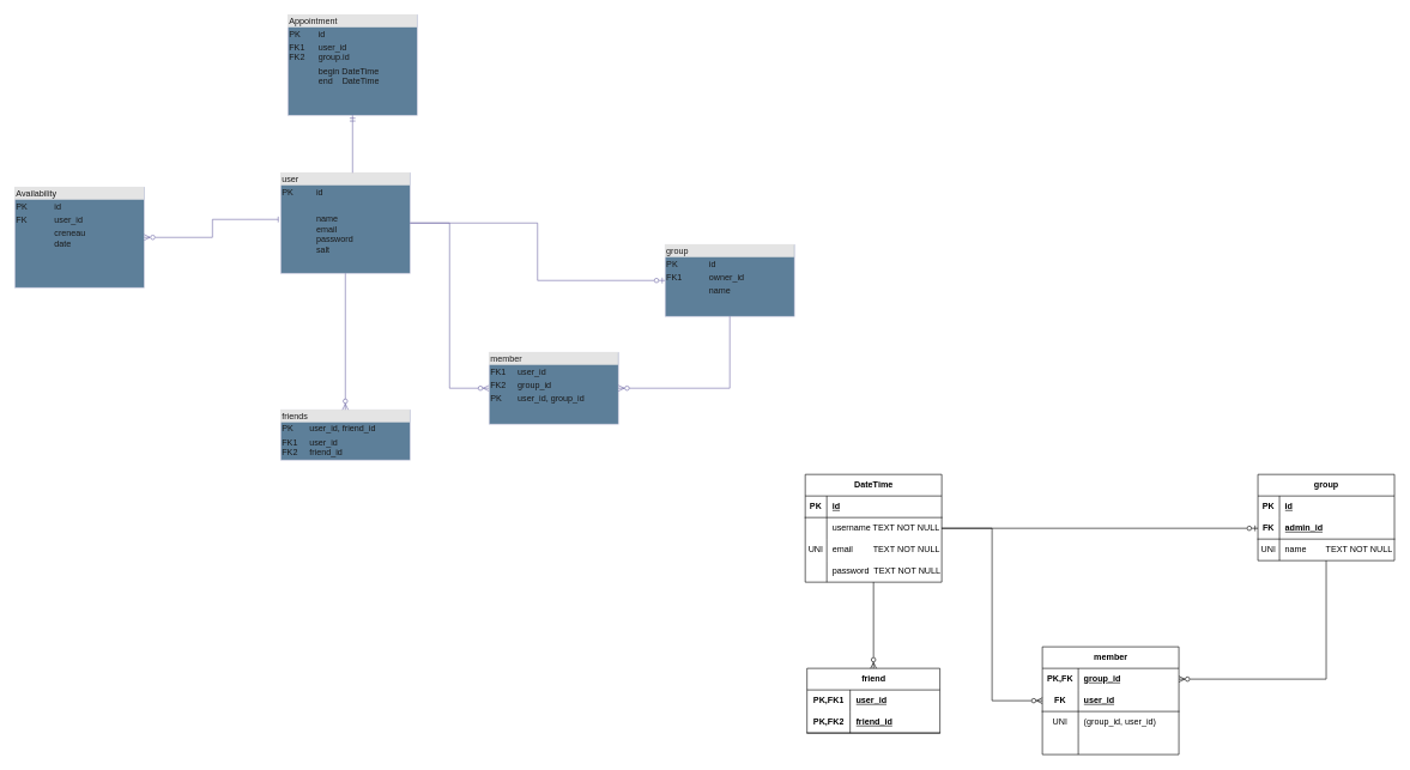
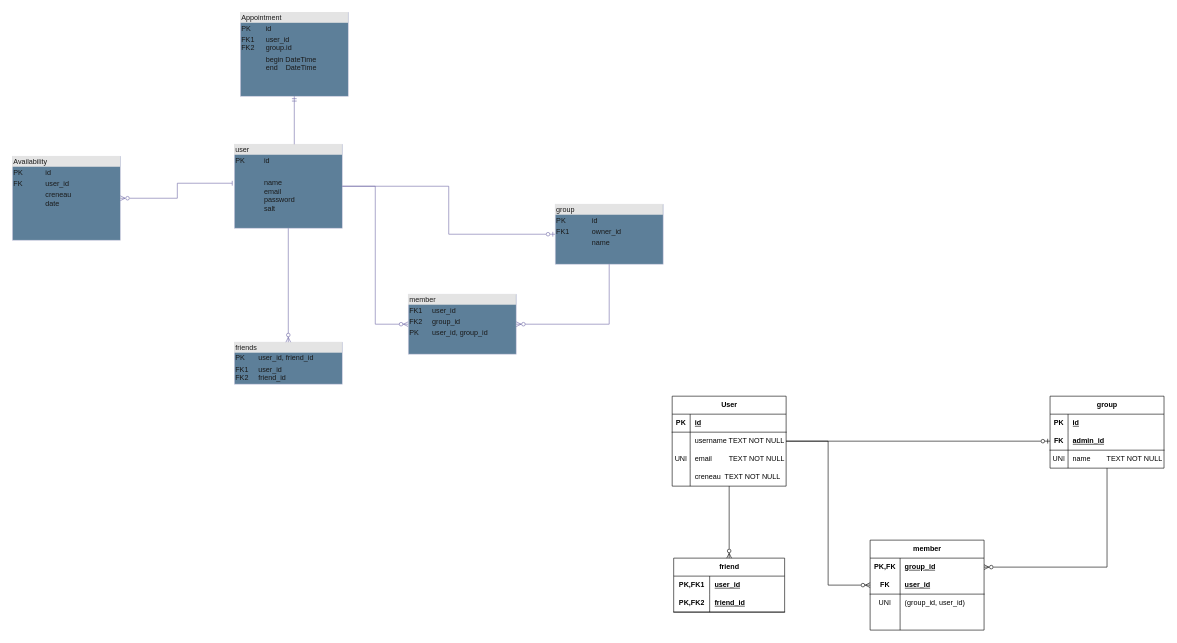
  <mxCell id="0" />
  <mxCell id="1" parent="0" />
  <mxCell id="2" value="&lt;div style=&quot;box-sizing: border-box; width: 100%; background: rgb(228, 228, 228); padding: 2px;&quot;&gt;user&lt;/div&gt;&lt;table style=&quot;width:100%;font-size:1em;&quot; cellpadding=&quot;2&quot; cellspacing=&quot;0&quot;&gt;&lt;tbody&gt;&lt;tr&gt;&lt;td&gt;PK&lt;/td&gt;&lt;td&gt;id&lt;/td&gt;&lt;/tr&gt;&lt;tr&gt;&lt;td&gt;&lt;br&gt;&lt;/td&gt;&lt;td&gt;&lt;br&gt;&lt;/td&gt;&lt;/tr&gt;&lt;tr&gt;&lt;td&gt;&lt;/td&gt;&lt;td&gt;name&lt;br&gt;email&amp;nbsp;&lt;br&gt;password&lt;br&gt;salt&lt;br&gt;&lt;br&gt;&lt;/td&gt;&lt;/tr&gt;&lt;/tbody&gt;&lt;/table&gt;" style="verticalAlign=top;align=left;overflow=fill;html=1;whiteSpace=wrap;labelBackgroundColor=none;fillColor=#5D7F99;strokeColor=#D0CEE2;fontColor=#1A1A1A;" parent="1" vertex="1"><mxGeometry x="390" y="240" width="180" height="140" as="geometry" /></mxCell>
  <mxCell id="3" value="&lt;div style=&quot;box-sizing: border-box; width: 100%; background: rgb(228, 228, 228); padding: 2px;&quot;&gt;friends&lt;/div&gt;&lt;table style=&quot;width:100%;font-size:1em;&quot; cellpadding=&quot;2&quot; cellspacing=&quot;0&quot;&gt;&lt;tbody&gt;&lt;tr&gt;&lt;td&gt;PK&lt;/td&gt;&lt;td&gt;user_id, friend_id&lt;/td&gt;&lt;/tr&gt;&lt;tr&gt;&lt;td&gt;FK1&lt;br&gt;FK2&lt;br&gt;&lt;/td&gt;&lt;td&gt;user_id&lt;br&gt;friend_id&lt;/td&gt;&lt;/tr&gt;&lt;tr&gt;&lt;td&gt;&lt;br&gt;&lt;br&gt;&lt;/td&gt;&lt;td&gt;&lt;br&gt;&lt;br&gt;&lt;br&gt;&lt;br&gt;&lt;br&gt;&lt;/td&gt;&lt;/tr&gt;&lt;/tbody&gt;&lt;/table&gt;" style="verticalAlign=top;align=left;overflow=fill;html=1;whiteSpace=wrap;labelBackgroundColor=none;fillColor=#5D7F99;strokeColor=#D0CEE2;fontColor=#1A1A1A;" parent="1" vertex="1"><mxGeometry x="390" y="570" width="180" height="70" as="geometry" /></mxCell>
  <mxCell id="4" value="" style="fontSize=12;html=1;endArrow=ERzeroToMany;endFill=1;rounded=0;exitX=0.5;exitY=1;exitDx=0;exitDy=0;entryX=0.5;entryY=0;entryDx=0;entryDy=0;labelBackgroundColor=none;strokeColor=#736CA8;fontColor=default;" parent="1" source="2" target="3" edge="1"><mxGeometry width="100" height="100" relative="1" as="geometry"><mxPoint x="530" y="660" as="sourcePoint" /><mxPoint x="630" y="560" as="targetPoint" /></mxGeometry></mxCell>
  <mxCell id="5" style="edgeStyle=orthogonalEdgeStyle;rounded=0;orthogonalLoop=1;jettySize=auto;html=1;exitX=0;exitY=0.5;exitDx=0;exitDy=0;startArrow=ERzeroToOne;startFill=0;endArrow=none;labelBackgroundColor=none;strokeColor=#736CA8;fontColor=default;" parent="1" source="6" target="2" edge="1"><mxGeometry relative="1" as="geometry" /></mxCell>
  <mxCell id="6" value="&lt;div style=&quot;box-sizing: border-box; width: 100%; background: rgb(228, 228, 228); padding: 2px;&quot;&gt;group&lt;/div&gt;&lt;table style=&quot;width:100%;font-size:1em;&quot; cellpadding=&quot;2&quot; cellspacing=&quot;0&quot;&gt;&lt;tbody&gt;&lt;tr&gt;&lt;td&gt;PK&lt;/td&gt;&lt;td&gt;id&lt;/td&gt;&lt;/tr&gt;&lt;tr&gt;&lt;td&gt;FK1&lt;/td&gt;&lt;td&gt;owner_id&lt;/td&gt;&lt;/tr&gt;&lt;tr&gt;&lt;td&gt;&lt;/td&gt;&lt;td&gt;name&lt;br&gt;&lt;/td&gt;&lt;/tr&gt;&lt;/tbody&gt;&lt;/table&gt;" style="verticalAlign=top;align=left;overflow=fill;html=1;whiteSpace=wrap;labelBackgroundColor=none;fillColor=#5D7F99;strokeColor=#D0CEE2;fontColor=#1A1A1A;" parent="1" vertex="1"><mxGeometry x="925" y="340" width="180" height="100" as="geometry" /></mxCell>
  <mxCell id="7" value="" style="fontSize=12;html=1;endArrow=ERzeroToMany;endFill=1;rounded=0;exitX=1;exitY=0.5;exitDx=0;exitDy=0;entryX=0;entryY=0.5;entryDx=0;entryDy=0;edgeStyle=orthogonalEdgeStyle;labelBackgroundColor=none;strokeColor=#736CA8;fontColor=default;" parent="1" source="2" target="8" edge="1"><mxGeometry width="100" height="100" relative="1" as="geometry"><mxPoint x="490" y="470" as="sourcePoint" /><mxPoint x="490" y="580" as="targetPoint" /></mxGeometry></mxCell>
  <mxCell id="8" value="&lt;div style=&quot;box-sizing: border-box; width: 100%; background: rgb(228, 228, 228); padding: 2px;&quot;&gt;member&lt;/div&gt;&lt;table style=&quot;width:100%;font-size:1em;&quot; cellpadding=&quot;2&quot; cellspacing=&quot;0&quot;&gt;&lt;tbody&gt;&lt;tr&gt;&lt;td&gt;FK1&lt;/td&gt;&lt;td&gt;user_id&lt;/td&gt;&lt;/tr&gt;&lt;tr&gt;&lt;td&gt;FK2&lt;/td&gt;&lt;td&gt;group_id&lt;/td&gt;&lt;/tr&gt;&lt;tr&gt;&lt;td&gt;PK&lt;/td&gt;&lt;td&gt;user_id, group_id&lt;/td&gt;&lt;/tr&gt;&lt;/tbody&gt;&lt;/table&gt;" style="verticalAlign=top;align=left;overflow=fill;html=1;whiteSpace=wrap;labelBackgroundColor=none;fillColor=#5D7F99;strokeColor=#D0CEE2;fontColor=#1A1A1A;" parent="1" vertex="1"><mxGeometry x="680" y="490" width="180" height="100" as="geometry" /></mxCell>
  <mxCell id="9" value="&lt;div style=&quot;box-sizing: border-box; width: 100%; background: rgb(228, 228, 228); padding: 2px;&quot;&gt;Appointment&lt;/div&gt;&lt;table style=&quot;width:100%;font-size:1em;&quot; cellpadding=&quot;2&quot; cellspacing=&quot;0&quot;&gt;&lt;tbody&gt;&lt;tr&gt;&lt;td&gt;PK&lt;/td&gt;&lt;td&gt;id&lt;/td&gt;&lt;/tr&gt;&lt;tr&gt;&lt;td&gt;FK1&lt;br&gt;FK2&lt;/td&gt;&lt;td&gt;user_id&lt;br&gt;group.id&lt;/td&gt;&lt;/tr&gt;&lt;tr&gt;&lt;td&gt;&lt;br&gt;&lt;/td&gt;&lt;td&gt;begin DateTime&lt;br&gt;end&amp;nbsp; &amp;nbsp; DateTime&lt;br&gt;&lt;br&gt;&lt;/td&gt;&lt;/tr&gt;&lt;/tbody&gt;&lt;/table&gt;" style="verticalAlign=top;align=left;overflow=fill;html=1;whiteSpace=wrap;labelBackgroundColor=none;fillColor=#5D7F99;strokeColor=#D0CEE2;fontColor=#1A1A1A;" parent="1" vertex="1"><mxGeometry x="400" y="20" width="180" height="140" as="geometry" /></mxCell>
  <mxCell id="10" value="" style="fontSize=12;html=1;endArrow=ERmandOne;rounded=0;entryX=0.5;entryY=1;entryDx=0;entryDy=0;labelBackgroundColor=none;strokeColor=#736CA8;fontColor=default;" parent="1" target="9" edge="1"><mxGeometry width="100" height="100" relative="1" as="geometry"><mxPoint x="490" y="240" as="sourcePoint" /><mxPoint x="440" y="340" as="targetPoint" /></mxGeometry></mxCell>
  <mxCell id="11" value="" style="fontSize=12;html=1;endArrow=ERzeroToMany;endFill=1;rounded=0;exitX=0.5;exitY=1;exitDx=0;exitDy=0;entryX=1;entryY=0.5;entryDx=0;entryDy=0;edgeStyle=orthogonalEdgeStyle;labelBackgroundColor=none;strokeColor=#736CA8;fontColor=default;" parent="1" source="6" target="8" edge="1"><mxGeometry width="100" height="100" relative="1" as="geometry"><mxPoint x="490" y="470" as="sourcePoint" /><mxPoint x="490" y="580" as="targetPoint" /></mxGeometry></mxCell>
  <mxCell id="12" value="&lt;div style=&quot;box-sizing: border-box; width: 100%; background: rgb(228, 228, 228); padding: 2px;&quot;&gt;Availability&lt;/div&gt;&lt;table style=&quot;width:100%;font-size:1em;&quot; cellpadding=&quot;2&quot; cellspacing=&quot;0&quot;&gt;&lt;tbody&gt;&lt;tr&gt;&lt;td&gt;PK&lt;/td&gt;&lt;td&gt;id&lt;/td&gt;&lt;/tr&gt;&lt;tr&gt;&lt;td&gt;FK&lt;br&gt;&lt;/td&gt;&lt;td&gt;user_id&lt;br&gt;&lt;/td&gt;&lt;/tr&gt;&lt;tr&gt;&lt;td&gt;&lt;br&gt;&lt;/td&gt;&lt;td&gt;creneau&lt;br&gt;date&lt;br&gt;&lt;br&gt;&lt;/td&gt;&lt;/tr&gt;&lt;/tbody&gt;&lt;/table&gt;" style="verticalAlign=top;align=left;overflow=fill;html=1;whiteSpace=wrap;labelBackgroundColor=none;fillColor=#5D7F99;strokeColor=#D0CEE2;fontColor=#1A1A1A;" parent="1" vertex="1"><mxGeometry x="20" y="260" width="180" height="140" as="geometry" /></mxCell>
  <mxCell id="13" style="edgeStyle=orthogonalEdgeStyle;rounded=0;orthogonalLoop=1;jettySize=auto;html=1;exitX=1;exitY=0.5;exitDx=0;exitDy=0;entryX=-0.019;entryY=0.464;entryDx=0;entryDy=0;entryPerimeter=0;strokeColor=#736CA8;fontColor=#1A1A1A;endArrow=baseDash;endFill=0;startArrow=ERzeroToMany;startFill=0;" parent="1" source="12" target="2" edge="1"><mxGeometry relative="1" as="geometry" /></mxCell>
  <mxCell id="14" value="friend" style="shape=table;startSize=30;container=1;collapsible=1;childLayout=tableLayout;fixedRows=1;rowLines=0;fontStyle=1;align=center;resizeLast=1;html=1;whiteSpace=wrap;" parent="1" vertex="1"><mxGeometry x="1122.5" y="930" width="185" height="90" as="geometry" /></mxCell>
  <mxCell id="15" value="" style="shape=tableRow;horizontal=0;startSize=0;swimlaneHead=0;swimlaneBody=0;fillColor=none;collapsible=0;dropTarget=0;points=[[0,0.5],[1,0.5]];portConstraint=eastwest;top=0;left=0;right=0;bottom=0;html=1;" parent="14" vertex="1"><mxGeometry y="30" width="185" height="30" as="geometry" /></mxCell>
  <mxCell id="16" value="PK,FK1" style="shape=partialRectangle;connectable=0;fillColor=none;top=0;left=0;bottom=0;right=0;fontStyle=1;overflow=hidden;html=1;whiteSpace=wrap;" parent="15" vertex="1"><mxGeometry width="60" height="30" as="geometry"><mxRectangle width="60" height="30" as="alternateBounds" /></mxGeometry></mxCell>
  <mxCell id="17" value="user_id" style="shape=partialRectangle;connectable=0;fillColor=none;top=0;left=0;bottom=0;right=0;align=left;spacingLeft=6;fontStyle=5;overflow=hidden;html=1;whiteSpace=wrap;" parent="15" vertex="1"><mxGeometry x="60" width="125" height="30" as="geometry"><mxRectangle width="125" height="30" as="alternateBounds" /></mxGeometry></mxCell>
  <mxCell id="18" value="" style="shape=tableRow;horizontal=0;startSize=0;swimlaneHead=0;swimlaneBody=0;fillColor=none;collapsible=0;dropTarget=0;points=[[0,0.5],[1,0.5]];portConstraint=eastwest;top=0;left=0;right=0;bottom=1;html=1;" parent="14" vertex="1"><mxGeometry y="60" width="185" height="30" as="geometry" /></mxCell>
  <mxCell id="19" value="PK,FK2" style="shape=partialRectangle;connectable=0;fillColor=none;top=0;left=0;bottom=0;right=0;fontStyle=1;overflow=hidden;html=1;whiteSpace=wrap;" parent="18" vertex="1"><mxGeometry width="60" height="30" as="geometry"><mxRectangle width="60" height="30" as="alternateBounds" /></mxGeometry></mxCell>
  <mxCell id="20" value="friend_id" style="shape=partialRectangle;connectable=0;fillColor=none;top=0;left=0;bottom=0;right=0;align=left;spacingLeft=6;fontStyle=5;overflow=hidden;html=1;whiteSpace=wrap;" parent="18" vertex="1"><mxGeometry x="60" width="125" height="30" as="geometry"><mxRectangle width="125" height="30" as="alternateBounds" /></mxGeometry></mxCell>
  <mxCell id="21" style="edgeStyle=orthogonalEdgeStyle;rounded=0;orthogonalLoop=1;jettySize=auto;html=1;entryX=0.5;entryY=0;entryDx=0;entryDy=0;endArrow=ERzeroToMany;endFill=0;" parent="1" source="24" target="14" edge="1"><mxGeometry relative="1" as="geometry" /></mxCell>
  <mxCell id="22" style="edgeStyle=orthogonalEdgeStyle;rounded=0;orthogonalLoop=1;jettySize=auto;html=1;entryX=0;entryY=0.5;entryDx=0;entryDy=0;endArrow=ERzeroToMany;endFill=0;" edge="1" parent="1" source="24" target="52"><mxGeometry relative="1" as="geometry"><Array as="points"><mxPoint x="1380" y="735" /><mxPoint x="1380" y="975" /></Array></mxGeometry></mxCell>
  <mxCell id="23" style="edgeStyle=orthogonalEdgeStyle;rounded=0;orthogonalLoop=1;jettySize=auto;html=1;entryX=0;entryY=0.5;entryDx=0;entryDy=0;endArrow=ERzeroToOne;endFill=0;" edge="1" parent="1" source="24" target="42"><mxGeometry relative="1" as="geometry" /></mxCell>
- <mxCell id="24" value="DateTime" style="shape=table;startSize=30;container=1;collapsible=1;childLayout=tableLayout;fixedRows=1;rowLines=0;fontStyle=1;align=center;resizeLast=1;html=1;" parent="1" vertex="1"><mxGeometry x="1120" y="660" width="190" height="150" as="geometry" /></mxCell>
+ <mxCell id="24" value="User" style="shape=table;startSize=30;container=1;collapsible=1;childLayout=tableLayout;fixedRows=1;rowLines=0;fontStyle=1;align=center;resizeLast=1;html=1;" parent="1" vertex="1"><mxGeometry x="1120" y="660" width="190" height="150" as="geometry" /></mxCell>
  <mxCell id="25" value="" style="shape=tableRow;horizontal=0;startSize=0;swimlaneHead=0;swimlaneBody=0;fillColor=none;collapsible=0;dropTarget=0;points=[[0,0.5],[1,0.5]];portConstraint=eastwest;top=0;left=0;right=0;bottom=1;" parent="24" vertex="1"><mxGeometry y="30" width="190" height="30" as="geometry" /></mxCell>
  <mxCell id="26" value="PK" style="shape=partialRectangle;connectable=0;fillColor=none;top=0;left=0;bottom=0;right=0;fontStyle=1;overflow=hidden;whiteSpace=wrap;html=1;" parent="25" vertex="1"><mxGeometry width="30" height="30" as="geometry"><mxRectangle width="30" height="30" as="alternateBounds" /></mxGeometry></mxCell>
  <mxCell id="27" value="id" style="shape=partialRectangle;connectable=0;fillColor=none;top=0;left=0;bottom=0;right=0;align=left;spacingLeft=6;fontStyle=5;overflow=hidden;whiteSpace=wrap;html=1;" parent="25" vertex="1"><mxGeometry x="30" width="160" height="30" as="geometry"><mxRectangle width="160" height="30" as="alternateBounds" /></mxGeometry></mxCell>
  <mxCell id="28" value="" style="shape=tableRow;horizontal=0;startSize=0;swimlaneHead=0;swimlaneBody=0;fillColor=none;collapsible=0;dropTarget=0;points=[[0,0.5],[1,0.5]];portConstraint=eastwest;top=0;left=0;right=0;bottom=0;" parent="24" vertex="1"><mxGeometry y="60" width="190" height="30" as="geometry" /></mxCell>
  <mxCell id="29" value="" style="shape=partialRectangle;connectable=0;fillColor=none;top=0;left=0;bottom=0;right=0;editable=1;overflow=hidden;whiteSpace=wrap;html=1;" parent="28" vertex="1"><mxGeometry width="30" height="30" as="geometry"><mxRectangle width="30" height="30" as="alternateBounds" /></mxGeometry></mxCell>
  <mxCell id="30" value="username TEXT NOT NULL" style="shape=partialRectangle;connectable=0;fillColor=none;top=0;left=0;bottom=0;right=0;align=left;spacingLeft=6;overflow=hidden;whiteSpace=wrap;html=1;" parent="28" vertex="1"><mxGeometry x="30" width="160" height="30" as="geometry"><mxRectangle width="160" height="30" as="alternateBounds" /></mxGeometry></mxCell>
  <mxCell id="31" value="" style="shape=tableRow;horizontal=0;startSize=0;swimlaneHead=0;swimlaneBody=0;fillColor=none;collapsible=0;dropTarget=0;points=[[0,0.5],[1,0.5]];portConstraint=eastwest;top=0;left=0;right=0;bottom=0;" parent="24" vertex="1"><mxGeometry y="90" width="190" height="30" as="geometry" /></mxCell>
  <mxCell id="32" value="UNI" style="shape=partialRectangle;connectable=0;fillColor=none;top=0;left=0;bottom=0;right=0;editable=1;overflow=hidden;whiteSpace=wrap;html=1;" parent="31" vertex="1"><mxGeometry width="30" height="30" as="geometry"><mxRectangle width="30" height="30" as="alternateBounds" /></mxGeometry></mxCell>
  <mxCell id="33" value="email &lt;span style=&quot;white-space: pre;&quot;&gt;&#09;&lt;/span&gt;&amp;nbsp;TEXT NOT NULL" style="shape=partialRectangle;connectable=0;fillColor=none;top=0;left=0;bottom=0;right=0;align=left;spacingLeft=6;overflow=hidden;whiteSpace=wrap;html=1;" parent="31" vertex="1"><mxGeometry x="30" width="160" height="30" as="geometry"><mxRectangle width="160" height="30" as="alternateBounds" /></mxGeometry></mxCell>
  <mxCell id="34" value="" style="shape=tableRow;horizontal=0;startSize=0;swimlaneHead=0;swimlaneBody=0;fillColor=none;collapsible=0;dropTarget=0;points=[[0,0.5],[1,0.5]];portConstraint=eastwest;top=0;left=0;right=0;bottom=0;" parent="24" vertex="1"><mxGeometry y="120" width="190" height="30" as="geometry" /></mxCell>
  <mxCell id="35" value="" style="shape=partialRectangle;connectable=0;fillColor=none;top=0;left=0;bottom=0;right=0;editable=1;overflow=hidden;whiteSpace=wrap;html=1;" parent="34" vertex="1"><mxGeometry width="30" height="30" as="geometry"><mxRectangle width="30" height="30" as="alternateBounds" /></mxGeometry></mxCell>
- <mxCell id="36" value="password&amp;nbsp; TEXT NOT NULL" style="shape=partialRectangle;connectable=0;fillColor=none;top=0;left=0;bottom=0;right=0;align=left;spacingLeft=6;overflow=hidden;whiteSpace=wrap;html=1;" parent="34" vertex="1"><mxGeometry x="30" width="160" height="30" as="geometry"><mxRectangle width="160" height="30" as="alternateBounds" /></mxGeometry></mxCell>
+ <mxCell id="36" value="creneau&amp;nbsp; TEXT NOT NULL" style="shape=partialRectangle;connectable=0;fillColor=none;top=0;left=0;bottom=0;right=0;align=left;spacingLeft=6;overflow=hidden;whiteSpace=wrap;html=1;" parent="34" vertex="1"><mxGeometry x="30" width="160" height="30" as="geometry"><mxRectangle width="160" height="30" as="alternateBounds" /></mxGeometry></mxCell>
  <mxCell id="37" style="edgeStyle=orthogonalEdgeStyle;rounded=0;orthogonalLoop=1;jettySize=auto;html=1;entryX=1;entryY=0.5;entryDx=0;entryDy=0;endArrow=ERzeroToMany;endFill=0;" edge="1" parent="1" source="38" target="49"><mxGeometry relative="1" as="geometry" /></mxCell>
  <mxCell id="38" value="group" style="shape=table;startSize=30;container=1;collapsible=1;childLayout=tableLayout;fixedRows=1;rowLines=0;fontStyle=1;align=center;resizeLast=1;html=1;swimlaneLine=1;" vertex="1" parent="1"><mxGeometry x="1750" y="660" width="190" height="120" as="geometry"><mxRectangle x="1650" y="600" width="70" height="30" as="alternateBounds" /></mxGeometry></mxCell>
  <mxCell id="39" value="" style="shape=tableRow;horizontal=0;startSize=0;swimlaneHead=0;swimlaneBody=0;fillColor=none;collapsible=0;dropTarget=0;points=[[0,0.5],[1,0.5]];portConstraint=eastwest;top=0;left=0;right=0;bottom=0;" vertex="1" parent="38"><mxGeometry y="30" width="190" height="30" as="geometry" /></mxCell>
  <mxCell id="40" value="&lt;b&gt;PK&lt;/b&gt;" style="shape=partialRectangle;connectable=0;fillColor=none;top=0;left=0;bottom=0;right=0;editable=1;overflow=hidden;whiteSpace=wrap;html=1;" vertex="1" parent="39"><mxGeometry width="30" height="30" as="geometry"><mxRectangle width="30" height="30" as="alternateBounds" /></mxGeometry></mxCell>
  <mxCell id="41" value="&lt;u&gt;&lt;b&gt;id&lt;/b&gt;&lt;/u&gt;" style="shape=partialRectangle;connectable=0;fillColor=none;top=0;left=0;bottom=0;right=0;align=left;spacingLeft=6;overflow=hidden;whiteSpace=wrap;html=1;" vertex="1" parent="39"><mxGeometry x="30" width="160" height="30" as="geometry"><mxRectangle width="160" height="30" as="alternateBounds" /></mxGeometry></mxCell>
  <mxCell id="42" value="" style="shape=tableRow;horizontal=0;startSize=0;swimlaneHead=0;swimlaneBody=0;fillColor=none;collapsible=0;dropTarget=0;points=[[0,0.5],[1,0.5]];portConstraint=eastwest;top=0;left=0;right=0;bottom=1;strokeColor=inherit;" vertex="1" parent="38"><mxGeometry y="60" width="190" height="30" as="geometry" /></mxCell>
  <mxCell id="43" value="FK" style="shape=partialRectangle;connectable=0;fillColor=none;top=0;left=0;bottom=0;right=0;fontStyle=1;overflow=hidden;whiteSpace=wrap;html=1;" vertex="1" parent="42"><mxGeometry width="30" height="30" as="geometry"><mxRectangle width="30" height="30" as="alternateBounds" /></mxGeometry></mxCell>
  <mxCell id="44" value="admin_id" style="shape=partialRectangle;connectable=0;fillColor=none;top=0;left=0;bottom=0;right=0;align=left;spacingLeft=6;fontStyle=5;overflow=hidden;whiteSpace=wrap;html=1;" vertex="1" parent="42"><mxGeometry x="30" width="160" height="30" as="geometry"><mxRectangle width="160" height="30" as="alternateBounds" /></mxGeometry></mxCell>
  <mxCell id="45" value="" style="shape=tableRow;horizontal=0;startSize=0;swimlaneHead=0;swimlaneBody=0;fillColor=none;collapsible=0;dropTarget=0;points=[[0,0.5],[1,0.5]];portConstraint=eastwest;top=0;left=0;right=0;bottom=0;" vertex="1" parent="38"><mxGeometry y="90" width="190" height="30" as="geometry" /></mxCell>
  <mxCell id="46" value="UNI" style="shape=partialRectangle;connectable=0;fillColor=none;top=0;left=0;bottom=0;right=0;editable=1;overflow=hidden;whiteSpace=wrap;html=1;" vertex="1" parent="45"><mxGeometry width="30" height="30" as="geometry"><mxRectangle width="30" height="30" as="alternateBounds" /></mxGeometry></mxCell>
  <mxCell id="47" value="name&amp;nbsp;&lt;span style=&quot;white-space: pre;&quot;&gt;&#09;&lt;/span&gt;&amp;nbsp;TEXT NOT NULL" style="shape=partialRectangle;connectable=0;fillColor=none;top=0;left=0;bottom=0;right=0;align=left;spacingLeft=6;overflow=hidden;whiteSpace=wrap;html=1;" vertex="1" parent="45"><mxGeometry x="30" width="160" height="30" as="geometry"><mxRectangle width="160" height="30" as="alternateBounds" /></mxGeometry></mxCell>
  <mxCell id="48" value="member" style="shape=table;startSize=30;container=1;collapsible=1;childLayout=tableLayout;fixedRows=1;rowLines=0;fontStyle=1;align=center;resizeLast=1;html=1;" vertex="1" parent="1"><mxGeometry x="1450" y="900" width="190" height="150" as="geometry" /></mxCell>
  <mxCell id="49" value="" style="shape=tableRow;horizontal=0;startSize=0;swimlaneHead=0;swimlaneBody=0;fillColor=none;collapsible=0;dropTarget=0;points=[[0,0.5],[1,0.5]];portConstraint=eastwest;top=0;left=0;right=0;bottom=0;" vertex="1" parent="48"><mxGeometry y="30" width="190" height="30" as="geometry" /></mxCell>
  <mxCell id="50" value="&lt;span style=&quot;font-weight: 700;&quot;&gt;PK,FK&lt;/span&gt;" style="shape=partialRectangle;connectable=0;fillColor=none;top=0;left=0;bottom=0;right=0;editable=1;overflow=hidden;whiteSpace=wrap;html=1;" vertex="1" parent="49"><mxGeometry width="50" height="30" as="geometry"><mxRectangle width="50" height="30" as="alternateBounds" /></mxGeometry></mxCell>
  <mxCell id="51" value="&lt;span style=&quot;font-weight: 700; text-decoration-line: underline;&quot;&gt;group_id&lt;/span&gt;" style="shape=partialRectangle;connectable=0;fillColor=none;top=0;left=0;bottom=0;right=0;align=left;spacingLeft=6;overflow=hidden;whiteSpace=wrap;html=1;" vertex="1" parent="49"><mxGeometry x="50" width="140" height="30" as="geometry"><mxRectangle width="140" height="30" as="alternateBounds" /></mxGeometry></mxCell>
  <mxCell id="52" value="" style="shape=tableRow;horizontal=0;startSize=0;swimlaneHead=0;swimlaneBody=0;fillColor=none;collapsible=0;dropTarget=0;points=[[0,0.5],[1,0.5]];portConstraint=eastwest;top=0;left=0;right=0;bottom=1;" vertex="1" parent="48"><mxGeometry y="60" width="190" height="30" as="geometry" /></mxCell>
  <mxCell id="53" value="FK" style="shape=partialRectangle;connectable=0;fillColor=none;top=0;left=0;bottom=0;right=0;fontStyle=1;overflow=hidden;whiteSpace=wrap;html=1;" vertex="1" parent="52"><mxGeometry width="50" height="30" as="geometry"><mxRectangle width="50" height="30" as="alternateBounds" /></mxGeometry></mxCell>
  <mxCell id="54" value="user_id" style="shape=partialRectangle;connectable=0;fillColor=none;top=0;left=0;bottom=0;right=0;align=left;spacingLeft=6;fontStyle=5;overflow=hidden;whiteSpace=wrap;html=1;" vertex="1" parent="52"><mxGeometry x="50" width="140" height="30" as="geometry"><mxRectangle width="140" height="30" as="alternateBounds" /></mxGeometry></mxCell>
  <mxCell id="55" value="" style="shape=tableRow;horizontal=0;startSize=0;swimlaneHead=0;swimlaneBody=0;fillColor=none;collapsible=0;dropTarget=0;points=[[0,0.5],[1,0.5]];portConstraint=eastwest;top=0;left=0;right=0;bottom=0;" vertex="1" parent="48"><mxGeometry y="90" width="190" height="30" as="geometry" /></mxCell>
  <mxCell id="56" value="UNI" style="shape=partialRectangle;connectable=0;fillColor=none;top=0;left=0;bottom=0;right=0;editable=1;overflow=hidden;whiteSpace=wrap;html=1;" vertex="1" parent="55"><mxGeometry width="50" height="30" as="geometry"><mxRectangle width="50" height="30" as="alternateBounds" /></mxGeometry></mxCell>
  <mxCell id="57" value="(group_id, user_id)" style="shape=partialRectangle;connectable=0;fillColor=none;top=0;left=0;bottom=0;right=0;align=left;spacingLeft=6;overflow=hidden;whiteSpace=wrap;html=1;" vertex="1" parent="55"><mxGeometry x="50" width="140" height="30" as="geometry"><mxRectangle width="140" height="30" as="alternateBounds" /></mxGeometry></mxCell>
  <mxCell id="58" value="" style="shape=tableRow;horizontal=0;startSize=0;swimlaneHead=0;swimlaneBody=0;fillColor=none;collapsible=0;dropTarget=0;points=[[0,0.5],[1,0.5]];portConstraint=eastwest;top=0;left=0;right=0;bottom=0;" vertex="1" parent="48"><mxGeometry y="120" width="190" height="30" as="geometry" /></mxCell>
  <mxCell id="59" value="" style="shape=partialRectangle;connectable=0;fillColor=none;top=0;left=0;bottom=0;right=0;editable=1;overflow=hidden;whiteSpace=wrap;html=1;" vertex="1" parent="58"><mxGeometry width="50" height="30" as="geometry"><mxRectangle width="50" height="30" as="alternateBounds" /></mxGeometry></mxCell>
  <mxCell id="60" value="" style="shape=partialRectangle;connectable=0;fillColor=none;top=0;left=0;bottom=0;right=0;align=left;spacingLeft=6;overflow=hidden;whiteSpace=wrap;html=1;" vertex="1" parent="58"><mxGeometry x="50" width="140" height="30" as="geometry"><mxRectangle width="140" height="30" as="alternateBounds" /></mxGeometry></mxCell>
